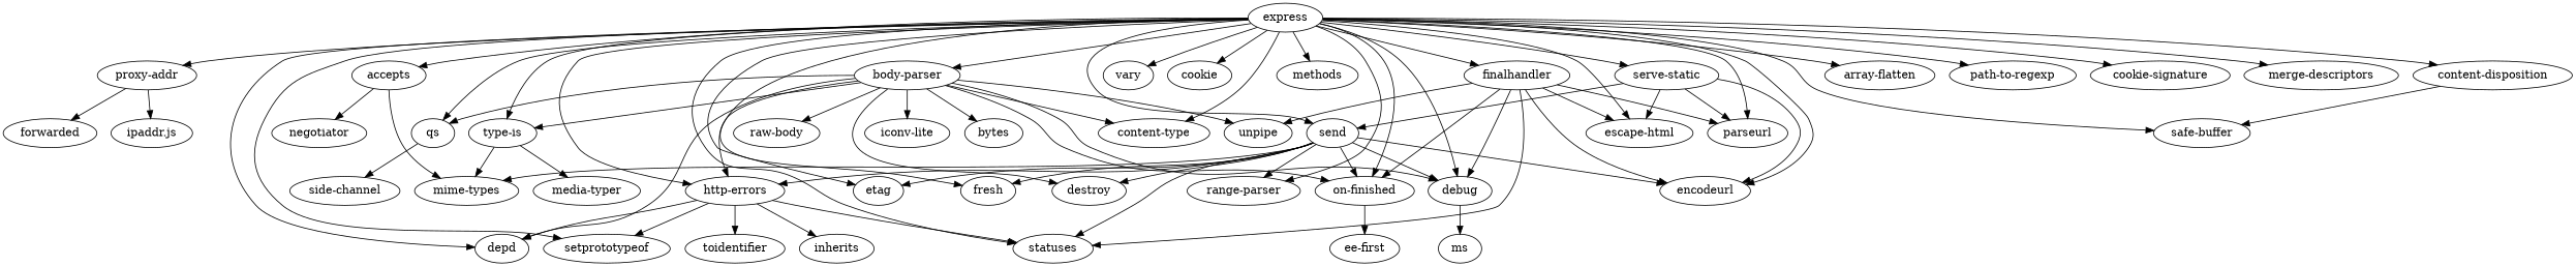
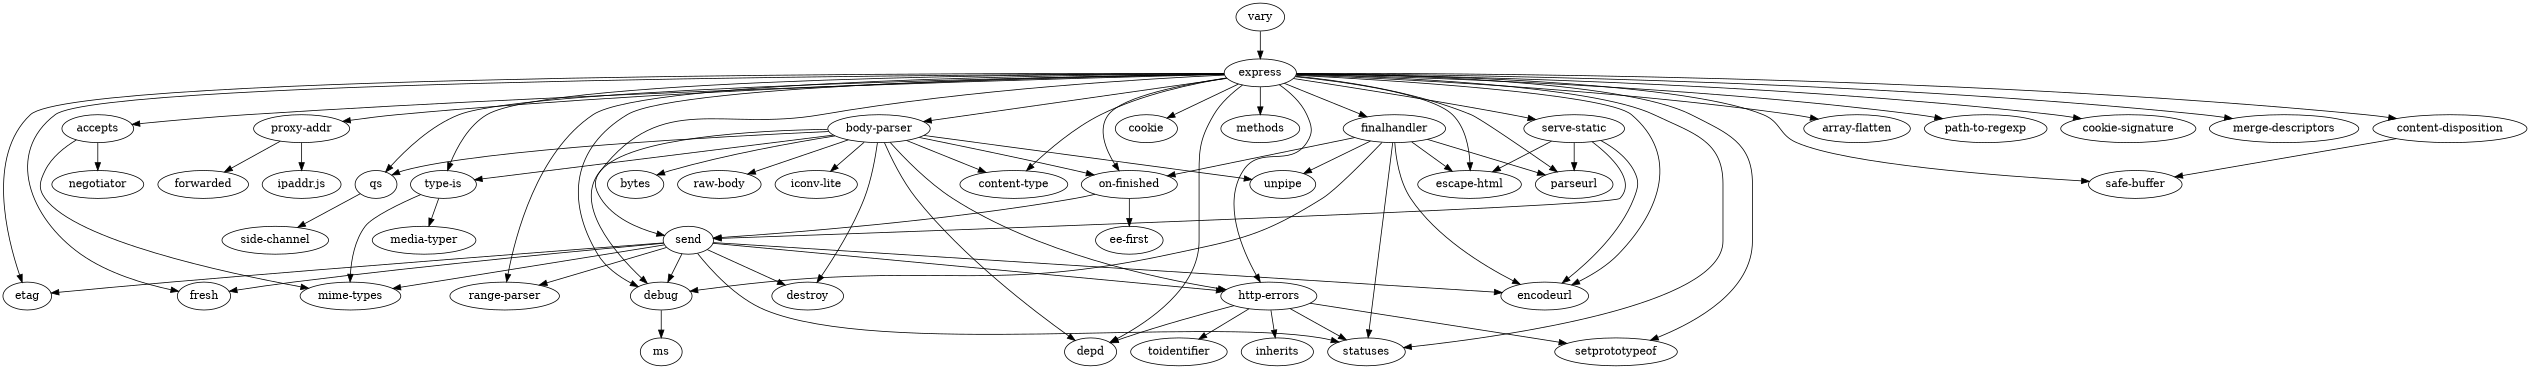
  digraph {
    fontname="DejaVu Serif"
    node [fontname="DejaVu Serif"]
    edge [fontname="DejaVu Serif"]
    express
    qs
    depd
    etag
    send
    debug
    fresh
    statuses
    encodeurl
    "escape-html"
    "http-errors"
    "on-finished"
    "range-parser"
    vary
    cookie
    accepts
    methods
    "type-is"
    parseurl
    "proxy-addr"
    "body-parser"
    "content-type"
    setprototypeof
    "safe-buffer"
    finalhandler
    "serve-static"
    "array-flatten"
    "path-to-regexp"
    "cookie-signature"
    "merge-descriptors"
    "content-disposition"
    "side-channel"
    destroy
    "mime-types"
    ms
    inherits
    toidentifier
    "ee-first"
    negotiator
    "media-typer"
    forwarded
    "ipaddr.js"
    bytes
    unpipe
    "raw-body"
    "iconv-lite"
    express -> qs
    express -> depd
    express -> etag
    express -> send
    express -> debug
    express -> fresh
    express -> statuses
    express -> encodeurl
    express -> "escape-html"
    express -> "http-errors"
    express -> "on-finished"
    express -> "range-parser"
-   express -> vary
+   vary -> express
    express -> cookie
    express -> accepts
    express -> methods
    express -> "type-is"
    express -> parseurl
    express -> "proxy-addr"
    express -> "body-parser"
    express -> "content-type"
    express -> setprototypeof
    express -> "safe-buffer"
    express -> finalhandler
    express -> "serve-static"
    express -> "array-flatten"
    express -> "path-to-regexp"
    express -> "cookie-signature"
    express -> "merge-descriptors"
    express -> "content-disposition"
    qs -> "side-channel"
    send -> etag
    send -> debug
    send -> fresh
    send -> statuses
    send -> encodeurl
    send -> "http-errors"
-   send -> "on-finished"
+   "on-finished" -> send
    send -> "range-parser"
    send -> destroy
    send -> "mime-types"
    debug -> ms
    "http-errors" -> depd
    "http-errors" -> statuses
    "http-errors" -> setprototypeof
    "http-errors" -> inherits
    "http-errors" -> toidentifier
    "on-finished" -> "ee-first"
    accepts -> "mime-types"
    accepts -> negotiator
    "type-is" -> "mime-types"
    "type-is" -> "media-typer"
    "proxy-addr" -> forwarded
    "proxy-addr" -> "ipaddr.js"
    "body-parser" -> qs
    "body-parser" -> depd
    "body-parser" -> debug
    "body-parser" -> "http-errors"
    "body-parser" -> "on-finished"
    "body-parser" -> "type-is"
    "body-parser" -> "content-type"
    "body-parser" -> destroy
    "body-parser" -> bytes
    "body-parser" -> unpipe
    "body-parser" -> "raw-body"
    "body-parser" -> "iconv-lite"
    finalhandler -> debug
    finalhandler -> statuses
    finalhandler -> encodeurl
    finalhandler -> "escape-html"
    finalhandler -> "on-finished"
    finalhandler -> parseurl
    finalhandler -> unpipe
    "serve-static" -> send
    "serve-static" -> encodeurl
    "serve-static" -> "escape-html"
    "serve-static" -> parseurl
    "content-disposition" -> "safe-buffer"
  }
